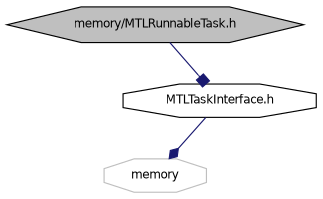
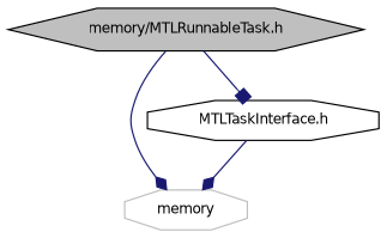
  digraph {
    node [color=black fillcolor=white fontname=Helvetica fontsize=10 shape=octagon style=filled]
    edge [arrowhead=diamond color=midnightblue fontname=Helvetica fontsize=10 labelfontname=Helvetica labelfontsize=10 style=solid]
    n1 [fillcolor=grey75 fontcolor=black height=0.2 label="memory/MTLRunnableTask.h" shape=hexagon width=0.4]
    n2 [color=grey75 height=0.2 label=memory width=0.4]
    n3 [height=0.2 label="MTLTaskInterface.h" width=0.4]
+   n1 -> n2
    n1 -> n3 [arrowhead=box]
    n3 -> n2
  }
